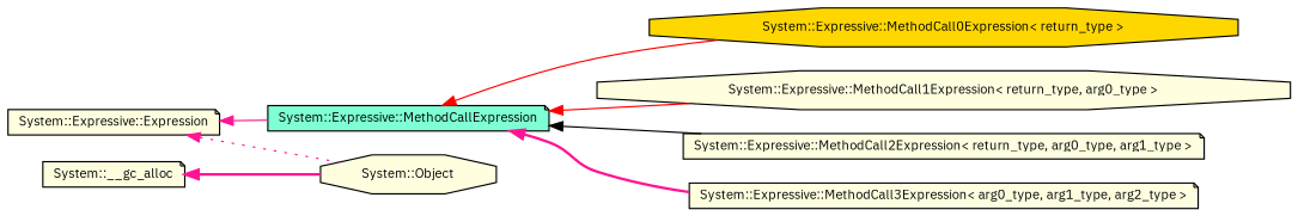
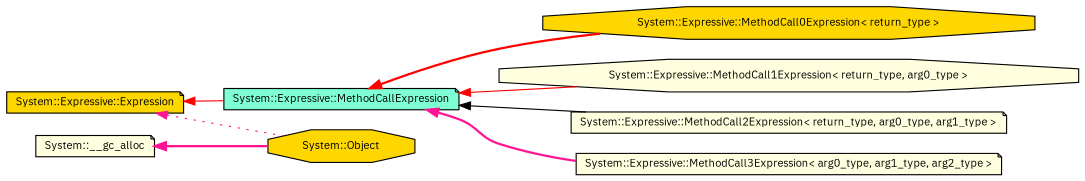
  digraph {
    fontname="IBM Plex Sans"
    rankdir=LR
    node [color=black fillcolor=lightyellow fontname="IBM Plex Sans" fontsize=10 shape=note style=filled]
    edge [color=deeppink dir=back fontname="IBM Plex Sans" fontsize=10 labelfontname=Helvetica labelfontsize=10 style=solid]
    n1 [fillcolor=aquamarine fontcolor=black height=0.2 label="System::Expressive::MethodCallExpression" width=0.4]
    n2 [fillcolor=gold height=0.2 label="System::Expressive::MethodCall0Expression\< return_type \>" shape=octagon width=0.4]
    n3 [height=0.2 label="System::Expressive::MethodCall1Expression\< return_type, arg0_type \>" shape=octagon width=0.4]
    n4 [height=0.2 label="System::Expressive::MethodCall2Expression\< return_type, arg0_type, arg1_type \>" width=0.4]
    n5 [height=0.2 label="System::Expressive::MethodCall3Expression\< arg0_type, arg1_type, arg2_type \>" width=0.4]
-   n6 [height=0.2 label="System::Expressive::Expression" width=0.4]
-   n7 [height=0.2 label="System::Object" shape=octagon width=0.4]
+   n6 [fillcolor=gold height=0.2 label="System::Expressive::Expression" width=0.4]
+   n7 [fillcolor=gold height=0.2 label="System::Object" shape=octagon width=0.4]
    n8 [height=0.2 label="System::__gc_alloc" width=0.4]
-   n1 -> n2 [color=red]
+   n1 -> n2 [color=red style=bold]
    n1 -> n3 [color=red]
    n1 -> n4 [color=black]
    n1 -> n5 [style=bold]
-   n6 -> n1
+   n6 -> n1 [color=red]
    n6 -> n7 [style=dotted]
    n8 -> n7 [style=bold]
  }
